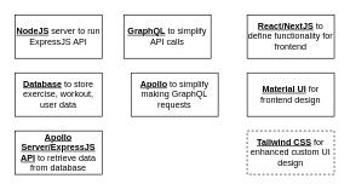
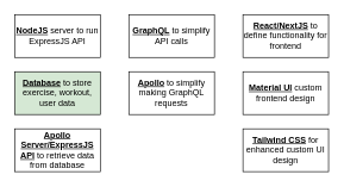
  <mxCell id="0" />
  <mxCell id="1" parent="0" />
  <mxCell id="2" value="&lt;b&gt;&lt;u&gt;NodeJS&lt;/u&gt;&lt;/b&gt; server to run ExpressJS API" style="rounded=0;whiteSpace=wrap;html=1;" parent="1" vertex="1"><mxGeometry x="20" y="20" width="120" height="60" as="geometry" /></mxCell>
- <mxCell id="3" value="&lt;b&gt;&lt;u&gt;Database&lt;/u&gt;&lt;/b&gt; to store exercise, workout, user data" style="rounded=0;whiteSpace=wrap;html=1;" parent="1" vertex="1"><mxGeometry x="20" y="100" width="120" height="60" as="geometry" /></mxCell>
+ <mxCell id="3" value="&lt;b&gt;&lt;u&gt;Database&lt;/u&gt;&lt;/b&gt; to store exercise, workout, user data" style="rounded=0;whiteSpace=wrap;html=1;fillColor=#d5e8d4;" parent="1" vertex="1"><mxGeometry x="20" y="100" width="120" height="60" as="geometry" /></mxCell>
  <mxCell id="4" value="&lt;b&gt;&lt;u&gt;Apollo Server/ExpressJS API&lt;/u&gt;&lt;/b&gt; to retrieve data from database" style="rounded=0;whiteSpace=wrap;html=1;" parent="1" vertex="1"><mxGeometry x="20" y="180" width="120" height="60" as="geometry" /></mxCell>
- <mxCell id="5" value="&lt;b&gt;&lt;u&gt;GraphQL&lt;/u&gt;&lt;/b&gt; to simplify API calls" style="rounded=0;whiteSpace=wrap;html=1;" parent="1" vertex="1"><mxGeometry x="170" y="20" width="120" height="60" as="geometry" /></mxCell>
+ <mxCell id="5" value="&lt;b&gt;&lt;u&gt;GraphQL&lt;/u&gt;&lt;/b&gt; to simplify API calls" style="rounded=0;whiteSpace=wrap;html=1;" parent="1" vertex="1"><mxGeometry x="180" y="20" width="120" height="60" as="geometry" /></mxCell>
  <mxCell id="6" value="&lt;b&gt;&lt;u&gt;React/NextJS&lt;/u&gt;&lt;/b&gt; to define functionality for frontend" style="rounded=0;whiteSpace=wrap;html=1;" parent="1" vertex="1"><mxGeometry x="340" y="20" width="120" height="60" as="geometry" /></mxCell>
- <mxCell id="7" value="&lt;b&gt;&lt;u&gt;Material UI&lt;/u&gt;&lt;/b&gt; for frontend design" style="rounded=0;whiteSpace=wrap;html=1;" parent="1" vertex="1"><mxGeometry x="340" y="100" width="120" height="60" as="geometry" /></mxCell>
- <mxCell id="8" value="&lt;b&gt;&lt;u&gt;Tailwind CSS&lt;/u&gt;&lt;/b&gt; for enhanced custom UI design" style="rounded=0;whiteSpace=wrap;html=1;dashed=1;" parent="1" vertex="1"><mxGeometry x="340" y="180" width="120" height="60" as="geometry" /></mxCell>
+ <mxCell id="7" value="&lt;b&gt;&lt;u&gt;Material UI&lt;/u&gt;&lt;/b&gt; custom frontend design" style="rounded=0;whiteSpace=wrap;html=1;" parent="1" vertex="1"><mxGeometry x="340" y="100" width="120" height="60" as="geometry" /></mxCell>
+ <mxCell id="8" value="&lt;b&gt;&lt;u&gt;Tailwind CSS&lt;/u&gt;&lt;/b&gt; for enhanced custom UI design" style="rounded=0;whiteSpace=wrap;html=1;" parent="1" vertex="1"><mxGeometry x="340" y="180" width="120" height="60" as="geometry" /></mxCell>
  <mxCell id="9" value="&lt;b&gt;&lt;u&gt;Apollo&lt;/u&gt;&lt;/b&gt; to simplify making GraphQL requests" style="rounded=0;whiteSpace=wrap;html=1;" parent="1" vertex="1"><mxGeometry x="180" y="100" width="120" height="60" as="geometry" /></mxCell>
